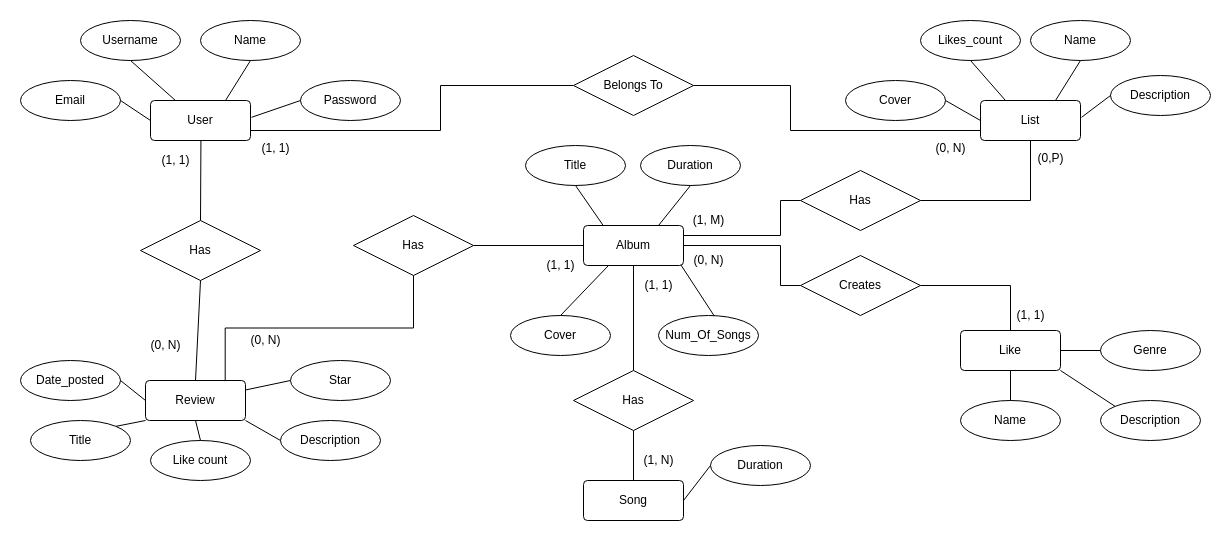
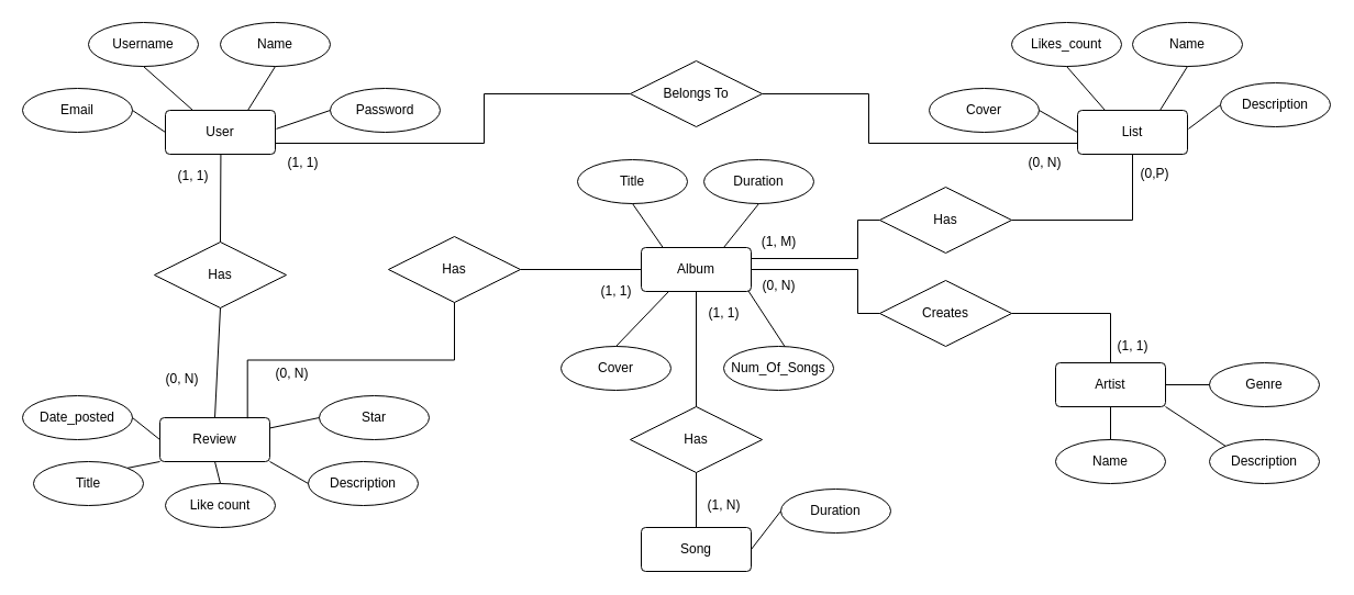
  <mxCell id="0" />
  <mxCell id="1" parent="0" />
  <mxCell id="2" value="(0, N)" style="text;html=1;align=center;verticalAlign=middle;resizable=0;points=[];autosize=1;strokeColor=none;fillColor=none;" parent="1" vertex="1"><mxGeometry x="140" y="330" width="50" height="30" as="geometry" /></mxCell>
  <mxCell id="3" value="User" style="rounded=1;arcSize=10;whiteSpace=wrap;html=1;align=center;" parent="1" vertex="1"><mxGeometry x="150" y="100" width="100" height="40" as="geometry" /></mxCell>
  <mxCell id="4" value="Email" style="ellipse;whiteSpace=wrap;html=1;align=center;" parent="1" vertex="1"><mxGeometry x="20" y="80" width="100" height="40" as="geometry" /></mxCell>
  <mxCell id="5" value="Name" style="ellipse;whiteSpace=wrap;html=1;align=center;" parent="1" vertex="1"><mxGeometry y="20" width="100" height="40" as="geometry" x="200" /></mxCell>
  <mxCell id="6" value="Review" style="rounded=1;arcSize=10;whiteSpace=wrap;html=1;align=center;" parent="1" vertex="1"><mxGeometry x="145" y="380" width="100" height="40" as="geometry" /></mxCell>
  <mxCell id="7" value="Star" style="ellipse;whiteSpace=wrap;html=1;align=center;" parent="1" vertex="1"><mxGeometry x="290" y="360" width="100" height="40" as="geometry" /></mxCell>
  <mxCell id="8" value="Date_posted" style="ellipse;whiteSpace=wrap;html=1;align=center;" parent="1" vertex="1"><mxGeometry x="20" y="360" width="100" height="40" as="geometry" /></mxCell>
  <mxCell id="9" value="Genre" style="ellipse;whiteSpace=wrap;html=1;align=center;" parent="1" vertex="1"><mxGeometry x="1100" y="330" width="100" height="40" as="geometry" /></mxCell>
  <mxCell id="10" value="Like count" style="ellipse;whiteSpace=wrap;html=1;align=center;" parent="1" vertex="1"><mxGeometry x="150" y="440" width="100" height="40" as="geometry" /></mxCell>
  <mxCell id="11" value="Name" style="ellipse;whiteSpace=wrap;html=1;align=center;" parent="1" vertex="1"><mxGeometry x="960" y="400" width="100" height="40" as="geometry" /></mxCell>
  <mxCell id="12" value="Description" style="ellipse;whiteSpace=wrap;html=1;align=center;" parent="1" vertex="1"><mxGeometry x="1100" y="400" width="100" height="40" as="geometry" /></mxCell>
  <mxCell id="13" value="Title" style="ellipse;whiteSpace=wrap;html=1;align=center;" parent="1" vertex="1"><mxGeometry x="30" y="420" width="100" height="40" as="geometry" /></mxCell>
  <mxCell id="14" value="Description" style="ellipse;whiteSpace=wrap;html=1;align=center;" parent="1" vertex="1"><mxGeometry x="280" y="420" width="100" height="40" as="geometry" /></mxCell>
  <mxCell id="15" value="Username" style="ellipse;whiteSpace=wrap;html=1;align=center;" parent="1" vertex="1"><mxGeometry x="80" y="20" width="100" height="40" as="geometry" /></mxCell>
  <mxCell id="16" value="Password" style="ellipse;whiteSpace=wrap;html=1;align=center;" parent="1" vertex="1"><mxGeometry x="300" y="80" width="100" height="40" as="geometry" /></mxCell>
  <mxCell id="17" value="Has" style="shape=rhombus;perimeter=rhombusPerimeter;whiteSpace=wrap;html=1;align=center;" parent="1" vertex="1"><mxGeometry x="573" y="370" width="120" height="60" as="geometry" /></mxCell>
  <mxCell id="18" value="Album" style="rounded=1;arcSize=10;whiteSpace=wrap;html=1;align=center;" parent="1" vertex="1"><mxGeometry x="583" y="225" width="100" height="40" as="geometry" /></mxCell>
- <mxCell id="19" value="Like" style="rounded=1;arcSize=10;whiteSpace=wrap;html=1;align=center;" parent="1" vertex="1"><mxGeometry x="960" y="330" width="100" height="40" as="geometry" /></mxCell>
+ <mxCell id="19" value="Artist" style="rounded=1;arcSize=10;whiteSpace=wrap;html=1;align=center;" parent="1" vertex="1"><mxGeometry x="960" y="330" width="100" height="40" as="geometry" /></mxCell>
  <mxCell id="20" value="Song" style="rounded=1;arcSize=10;whiteSpace=wrap;html=1;align=center;" parent="1" vertex="1"><mxGeometry x="583" y="480" width="100" height="40" as="geometry" /></mxCell>
  <mxCell id="21" value="Duration" style="ellipse;whiteSpace=wrap;html=1;align=center;" parent="1" vertex="1"><mxGeometry x="640" y="145" width="100" height="40" as="geometry" /></mxCell>
  <mxCell id="22" value="Cover" style="ellipse;whiteSpace=wrap;html=1;align=center;" parent="1" vertex="1"><mxGeometry x="510" y="315" width="100" height="40" as="geometry" /></mxCell>
  <mxCell id="23" value="Title" style="ellipse;whiteSpace=wrap;html=1;align=center;" parent="1" vertex="1"><mxGeometry x="525" y="145" width="100" height="40" as="geometry" /></mxCell>
  <mxCell id="24" value="" style="endArrow=none;html=1;rounded=0;entryX=0.5;entryY=1;entryDx=0;entryDy=0;exitX=0.75;exitY=0;exitDx=0;exitDy=0;" parent="1" source="3" target="5" edge="1"><mxGeometry width="50" height="50" relative="1" as="geometry"><mxPoint x="190" y="110" as="sourcePoint" /><mxPoint x="240" y="60" as="targetPoint" /><Array as="points" /></mxGeometry></mxCell>
  <mxCell id="25" value="" style="endArrow=none;html=1;rounded=0;exitX=0.25;exitY=0;exitDx=0;exitDy=0;entryX=0.5;entryY=1;entryDx=0;entryDy=0;" parent="1" source="3" target="15" edge="1"><mxGeometry width="50" height="50" relative="1" as="geometry"><mxPoint x="90" y="110" as="sourcePoint" /><mxPoint x="140" y="60" as="targetPoint" /></mxGeometry></mxCell>
  <mxCell id="26" value="" style="endArrow=none;html=1;rounded=0;entryX=0;entryY=0.5;entryDx=0;entryDy=0;exitX=1;exitY=0.5;exitDx=0;exitDy=0;" parent="1" source="4" target="3" edge="1"><mxGeometry width="50" height="50" relative="1" as="geometry"><mxPoint x="75" y="170" as="sourcePoint" /><mxPoint x="125" y="120" as="targetPoint" /></mxGeometry></mxCell>
  <mxCell id="27" value="" style="endArrow=none;html=1;rounded=0;entryX=0;entryY=0.5;entryDx=0;entryDy=0;exitX=1.01;exitY=0.421;exitDx=0;exitDy=0;exitPerimeter=0;" parent="1" source="3" target="16" edge="1"><mxGeometry width="50" height="50" relative="1" as="geometry"><mxPoint x="240" y="160" as="sourcePoint" /><mxPoint x="290" y="110" as="targetPoint" /></mxGeometry></mxCell>
  <mxCell id="28" value="" style="endArrow=none;html=1;rounded=0;entryX=0.5;entryY=1;entryDx=0;entryDy=0;exitX=0.5;exitY=0;exitDx=0;exitDy=0;" parent="1" source="10" target="6" edge="1"><mxGeometry width="50" height="50" relative="1" as="geometry"><mxPoint x="110" y="510" as="sourcePoint" /><mxPoint x="160" y="460" as="targetPoint" /></mxGeometry></mxCell>
  <mxCell id="29" value="" style="endArrow=none;html=1;rounded=0;entryX=0;entryY=1;entryDx=0;entryDy=0;exitX=1;exitY=0;exitDx=0;exitDy=0;" parent="1" source="13" target="6" edge="1"><mxGeometry width="50" height="50" relative="1" as="geometry"><mxPoint x="95" y="450" as="sourcePoint" /><mxPoint x="145" y="400" as="targetPoint" /></mxGeometry></mxCell>
  <mxCell id="30" value="" style="endArrow=none;html=1;rounded=0;exitX=1;exitY=0.5;exitDx=0;exitDy=0;entryX=0;entryY=0.5;entryDx=0;entryDy=0;" parent="1" source="8" target="6" edge="1"><mxGeometry width="50" height="50" relative="1" as="geometry"><mxPoint x="160" y="310" as="sourcePoint" /><mxPoint x="210" y="260" as="targetPoint" /></mxGeometry></mxCell>
  <mxCell id="31" value="" style="endArrow=none;html=1;rounded=0;entryX=0;entryY=0.5;entryDx=0;entryDy=0;" parent="1" source="6" target="7" edge="1"><mxGeometry width="50" height="50" relative="1" as="geometry"><mxPoint x="210" y="360" as="sourcePoint" /><mxPoint x="260" y="310" as="targetPoint" /></mxGeometry></mxCell>
  <mxCell id="32" value="" style="endArrow=none;html=1;rounded=0;entryX=0;entryY=0.5;entryDx=0;entryDy=0;exitX=1;exitY=1;exitDx=0;exitDy=0;" parent="1" source="6" target="14" edge="1"><mxGeometry width="50" height="50" relative="1" as="geometry"><mxPoint x="220" y="450" as="sourcePoint" /><mxPoint x="270" y="400" as="targetPoint" /></mxGeometry></mxCell>
  <mxCell id="33" value="" style="endArrow=none;html=1;rounded=0;exitX=0.195;exitY=-0.008;exitDx=0;exitDy=0;entryX=0.5;entryY=1;entryDx=0;entryDy=0;exitPerimeter=0;" parent="1" source="18" target="23" edge="1"><mxGeometry width="50" height="50" relative="1" as="geometry"><mxPoint x="578" y="225" as="sourcePoint" /><mxPoint x="638" y="185" as="targetPoint" /></mxGeometry></mxCell>
  <mxCell id="34" value="" style="endArrow=none;html=1;rounded=0;exitX=0.75;exitY=0;exitDx=0;exitDy=0;entryX=0.5;entryY=1;entryDx=0;entryDy=0;" parent="1" source="18" target="21" edge="1"><mxGeometry width="50" height="50" relative="1" as="geometry"><mxPoint x="638" y="255" as="sourcePoint" /><mxPoint x="688" y="205" as="targetPoint" /></mxGeometry></mxCell>
  <mxCell id="35" value="" style="endArrow=none;html=1;rounded=0;entryX=0.25;entryY=1;entryDx=0;entryDy=0;exitX=0.5;exitY=0;exitDx=0;exitDy=0;" parent="1" source="22" target="18" edge="1"><mxGeometry width="50" height="50" relative="1" as="geometry"><mxPoint x="478" y="270" as="sourcePoint" /><mxPoint x="528" y="220" as="targetPoint" /></mxGeometry></mxCell>
  <mxCell id="36" value="Has" style="shape=rhombus;perimeter=rhombusPerimeter;whiteSpace=wrap;html=1;align=center;" parent="1" vertex="1"><mxGeometry x="140" y="220" width="120" height="60" as="geometry" /></mxCell>
  <mxCell id="37" value="" style="endArrow=none;html=1;rounded=0;exitX=0.5;exitY=0;exitDx=0;exitDy=0;" parent="1" source="6" edge="1"><mxGeometry width="50" height="50" relative="1" as="geometry"><mxPoint x="150" y="330" as="sourcePoint" /><mxPoint y="280" as="targetPoint" x="200" /></mxGeometry></mxCell>
  <mxCell id="38" value="" style="endArrow=none;html=1;rounded=0;" parent="1" edge="1"><mxGeometry width="50" height="50" relative="1" as="geometry"><mxPoint y="220" as="sourcePoint" x="200" /><mxPoint x="200.43" y="140" as="targetPoint" /></mxGeometry></mxCell>
  <mxCell id="39" value="" style="endArrow=none;html=1;rounded=0;entryX=0.5;entryY=0;entryDx=0;entryDy=0;exitX=0.5;exitY=1;exitDx=0;exitDy=0;" parent="1" source="18" target="17" edge="1"><mxGeometry width="50" height="50" relative="1" as="geometry"><mxPoint x="753" y="530" as="sourcePoint" /><mxPoint x="673" y="520" as="targetPoint" /></mxGeometry></mxCell>
  <mxCell id="40" value="" style="endArrow=none;html=1;rounded=0;entryX=0.5;entryY=0;entryDx=0;entryDy=0;exitX=0.5;exitY=1;exitDx=0;exitDy=0;" parent="1" source="17" target="20" edge="1"><mxGeometry width="50" height="50" relative="1" as="geometry"><mxPoint x="568" y="490" as="sourcePoint" /><mxPoint x="503" y="450" as="targetPoint" /></mxGeometry></mxCell>
  <mxCell id="41" value="" style="endArrow=none;html=1;rounded=0;exitX=0;exitY=0;exitDx=0;exitDy=0;entryX=1;entryY=1;entryDx=0;entryDy=0;" parent="1" source="12" target="19" edge="1"><mxGeometry width="50" height="50" relative="1" as="geometry"><mxPoint x="1122.5" y="405" as="sourcePoint" /><mxPoint x="1060" y="375" as="targetPoint" /></mxGeometry></mxCell>
  <mxCell id="42" value="" style="endArrow=none;html=1;rounded=0;exitX=0.5;exitY=0;exitDx=0;exitDy=0;entryX=0.5;entryY=1;entryDx=0;entryDy=0;" parent="1" source="11" target="19" edge="1"><mxGeometry width="50" height="50" relative="1" as="geometry"><mxPoint x="985" y="445" as="sourcePoint" /><mxPoint x="920" y="405" as="targetPoint" /></mxGeometry></mxCell>
  <mxCell id="43" value="" style="endArrow=none;html=1;rounded=0;exitX=0;exitY=0.5;exitDx=0;exitDy=0;entryX=1;entryY=0.5;entryDx=0;entryDy=0;" parent="1" source="9" target="19" edge="1"><mxGeometry width="50" height="50" relative="1" as="geometry"><mxPoint x="1125" y="395" as="sourcePoint" /><mxPoint x="1060" y="355" as="targetPoint" /></mxGeometry></mxCell>
  <mxCell id="44" value="List" style="rounded=1;arcSize=10;whiteSpace=wrap;html=1;align=center;" parent="1" vertex="1"><mxGeometry x="980" y="100" width="100" height="40" as="geometry" /></mxCell>
  <mxCell id="45" value="Cover" style="ellipse;whiteSpace=wrap;html=1;align=center;" parent="1" vertex="1"><mxGeometry x="845" y="80" width="100" height="40" as="geometry" /></mxCell>
  <mxCell id="46" value="Name" style="ellipse;whiteSpace=wrap;html=1;align=center;" parent="1" vertex="1"><mxGeometry x="1030" y="20" width="100" height="40" as="geometry" /></mxCell>
  <mxCell id="47" value="Likes_count" style="ellipse;whiteSpace=wrap;html=1;align=center;" parent="1" vertex="1"><mxGeometry x="920" y="20" width="100" height="40" as="geometry" /></mxCell>
  <mxCell id="48" value="Description" style="ellipse;whiteSpace=wrap;html=1;align=center;" parent="1" vertex="1"><mxGeometry x="1110" y="75" width="100" height="40" as="geometry" /></mxCell>
  <mxCell id="49" value="" style="endArrow=none;html=1;rounded=0;entryX=0.5;entryY=1;entryDx=0;entryDy=0;exitX=0.75;exitY=0;exitDx=0;exitDy=0;" parent="1" source="44" target="46" edge="1"><mxGeometry width="50" height="50" relative="1" as="geometry"><mxPoint x="1020" y="110" as="sourcePoint" /><mxPoint x="1070" y="60" as="targetPoint" /><Array as="points" /></mxGeometry></mxCell>
  <mxCell id="50" value="" style="endArrow=none;html=1;rounded=0;exitX=0.25;exitY=0;exitDx=0;exitDy=0;entryX=0.5;entryY=1;entryDx=0;entryDy=0;" parent="1" source="44" target="47" edge="1"><mxGeometry width="50" height="50" relative="1" as="geometry"><mxPoint x="920" y="110" as="sourcePoint" /><mxPoint x="970" y="60" as="targetPoint" /></mxGeometry></mxCell>
  <mxCell id="51" value="" style="endArrow=none;html=1;rounded=0;entryX=0;entryY=0.5;entryDx=0;entryDy=0;exitX=1;exitY=0.5;exitDx=0;exitDy=0;" parent="1" source="45" target="44" edge="1"><mxGeometry width="50" height="50" relative="1" as="geometry"><mxPoint x="905" y="170" as="sourcePoint" /><mxPoint x="955" y="120" as="targetPoint" /></mxGeometry></mxCell>
  <mxCell id="52" value="" style="endArrow=none;html=1;rounded=0;entryX=0;entryY=0.5;entryDx=0;entryDy=0;exitX=1.01;exitY=0.421;exitDx=0;exitDy=0;exitPerimeter=0;" parent="1" source="44" target="48" edge="1"><mxGeometry width="50" height="50" relative="1" as="geometry"><mxPoint x="1070" y="160" as="sourcePoint" /><mxPoint x="1120" y="110" as="targetPoint" /></mxGeometry></mxCell>
  <mxCell id="53" value="Creates" style="shape=rhombus;perimeter=rhombusPerimeter;whiteSpace=wrap;html=1;align=center;" parent="1" vertex="1"><mxGeometry x="800" y="255" width="120" height="60" as="geometry" /></mxCell>
  <mxCell id="54" value="" style="endArrow=none;html=1;rounded=0;entryX=1;entryY=0.5;entryDx=0;entryDy=0;edgeStyle=orthogonalEdgeStyle;exitX=0.5;exitY=0;exitDx=0;exitDy=0;" parent="1" source="19" target="53" edge="1"><mxGeometry width="50" height="50" relative="1" as="geometry"><mxPoint x="957.5" y="350" as="sourcePoint" /><mxPoint x="865.5" y="270" as="targetPoint" /></mxGeometry></mxCell>
  <mxCell id="55" value="" style="endArrow=none;html=1;rounded=0;entryX=1;entryY=0.5;entryDx=0;entryDy=0;exitX=0;exitY=0.5;exitDx=0;exitDy=0;edgeStyle=orthogonalEdgeStyle;" parent="1" source="53" target="18" edge="1"><mxGeometry width="50" height="50" relative="1" as="geometry"><mxPoint x="838" y="205" as="sourcePoint" /><mxPoint x="838.43" y="125" as="targetPoint" /><Array as="points"><mxPoint x="780" y="285" /><mxPoint x="780" y="245" /></Array></mxGeometry></mxCell>
  <mxCell id="56" value="Has" style="shape=rhombus;perimeter=rhombusPerimeter;whiteSpace=wrap;html=1;align=center;" parent="1" vertex="1"><mxGeometry x="800" y="170" width="120" height="60" as="geometry" /></mxCell>
  <mxCell id="57" value="" style="endArrow=none;html=1;rounded=0;exitX=0.5;exitY=1;exitDx=0;exitDy=0;entryX=1;entryY=0.5;entryDx=0;entryDy=0;edgeStyle=orthogonalEdgeStyle;" parent="1" source="44" target="56" edge="1"><mxGeometry width="50" height="50" relative="1" as="geometry"><mxPoint x="938" y="50" as="sourcePoint" /><mxPoint x="940.5" y="110" as="targetPoint" /></mxGeometry></mxCell>
  <mxCell id="58" value="" style="endArrow=none;html=1;rounded=0;exitX=0;exitY=0.5;exitDx=0;exitDy=0;entryX=1;entryY=0.25;entryDx=0;entryDy=0;edgeStyle=orthogonalEdgeStyle;" parent="1" source="56" target="18" edge="1"><mxGeometry width="50" height="50" relative="1" as="geometry"><mxPoint x="913" y="45" as="sourcePoint" /><mxPoint x="758" y="85" as="targetPoint" /><Array as="points"><mxPoint x="780" y="200" /><mxPoint x="780" y="235" /></Array></mxGeometry></mxCell>
  <mxCell id="59" value="Has" style="shape=rhombus;perimeter=rhombusPerimeter;whiteSpace=wrap;html=1;align=center;" parent="1" vertex="1"><mxGeometry x="353" y="215" width="120" height="60" as="geometry" /></mxCell>
  <mxCell id="60" value="" style="endArrow=none;html=1;rounded=0;exitX=0;exitY=0.5;exitDx=0;exitDy=0;entryX=1;entryY=0.5;entryDx=0;entryDy=0;edgeStyle=orthogonalEdgeStyle;" parent="1" source="18" target="59" edge="1"><mxGeometry width="50" height="50" relative="1" as="geometry"><mxPoint x="493" y="240" as="sourcePoint" /><mxPoint x="413" y="225" as="targetPoint" /><Array as="points"><mxPoint x="473" y="245" /></Array></mxGeometry></mxCell>
  <mxCell id="61" value="" style="endArrow=none;html=1;rounded=0;exitX=0.5;exitY=1;exitDx=0;exitDy=0;edgeStyle=orthogonalEdgeStyle;entryX=0.797;entryY=0.017;entryDx=0;entryDy=0;entryPerimeter=0;" parent="1" source="59" target="6" edge="1"><mxGeometry width="50" height="50" relative="1" as="geometry"><mxPoint x="335" y="320" as="sourcePoint" /><mxPoint x="230" y="355" as="targetPoint" /></mxGeometry></mxCell>
  <mxCell id="62" value="(1, 1)" style="text;html=1;align=center;verticalAlign=middle;resizable=0;points=[];autosize=1;strokeColor=none;fillColor=none;" parent="1" vertex="1"><mxGeometry x="150" y="145" width="50" height="30" as="geometry" /></mxCell>
  <mxCell id="63" value="(0, N)" style="text;html=1;align=center;verticalAlign=middle;resizable=0;points=[];autosize=1;strokeColor=none;fillColor=none;" parent="1" vertex="1"><mxGeometry x="240" y="325" width="50" height="30" as="geometry" /></mxCell>
  <mxCell id="64" value="(1, 1)" style="text;html=1;align=center;verticalAlign=middle;resizable=0;points=[];autosize=1;strokeColor=none;fillColor=none;" parent="1" vertex="1"><mxGeometry x="535" y="250" width="50" height="30" as="geometry" /></mxCell>
  <mxCell id="65" value="(1, N)" style="text;html=1;align=center;verticalAlign=middle;resizable=0;points=[];autosize=1;strokeColor=none;fillColor=none;" parent="1" vertex="1"><mxGeometry x="633" y="445" width="50" height="30" as="geometry" /></mxCell>
  <mxCell id="66" value="Belongs To" style="shape=rhombus;perimeter=rhombusPerimeter;whiteSpace=wrap;html=1;align=center;" parent="1" vertex="1"><mxGeometry x="573" y="55" width="120" height="60" as="geometry" /></mxCell>
  <mxCell id="67" value="" style="endArrow=none;html=1;rounded=0;exitX=0;exitY=0.75;exitDx=0;exitDy=0;entryX=1;entryY=0.5;entryDx=0;entryDy=0;edgeStyle=orthogonalEdgeStyle;" parent="1" source="44" target="66" edge="1"><mxGeometry width="50" height="50" relative="1" as="geometry"><mxPoint x="813" y="25" as="sourcePoint" /><mxPoint x="703" y="85" as="targetPoint" /><Array as="points"><mxPoint x="790" y="130" /><mxPoint x="790" y="85" /></Array></mxGeometry></mxCell>
  <mxCell id="68" value="" style="endArrow=none;html=1;rounded=0;entryX=1;entryY=0.75;entryDx=0;entryDy=0;edgeStyle=orthogonalEdgeStyle;exitX=0;exitY=0.5;exitDx=0;exitDy=0;" parent="1" source="66" target="3" edge="1"><mxGeometry width="50" height="50" relative="1" as="geometry"><mxPoint x="570" y="85" as="sourcePoint" /><mxPoint x="250" y="130" as="targetPoint" /><Array as="points"><mxPoint x="440" y="85" /><mxPoint x="440" y="130" /></Array></mxGeometry></mxCell>
  <mxCell id="69" value="(1, 1)" style="text;html=1;align=center;verticalAlign=middle;resizable=0;points=[];autosize=1;strokeColor=none;fillColor=none;" parent="1" vertex="1"><mxGeometry x="633" y="270" width="50" height="30" as="geometry" /></mxCell>
  <mxCell id="70" value="(0, N)" style="text;html=1;align=center;verticalAlign=middle;resizable=0;points=[];autosize=1;strokeColor=none;fillColor=none;" parent="1" vertex="1"><mxGeometry x="925" y="133" width="50" height="30" as="geometry" /></mxCell>
  <mxCell id="71" value="(1, 1)" style="text;html=1;align=center;verticalAlign=middle;resizable=0;points=[];autosize=1;strokeColor=none;fillColor=none;" parent="1" vertex="1"><mxGeometry x="250" y="133" width="50" height="30" as="geometry" /></mxCell>
  <mxCell id="72" value="(1, 1)" style="text;html=1;align=center;verticalAlign=middle;resizable=0;points=[];autosize=1;strokeColor=none;fillColor=none;" parent="1" vertex="1"><mxGeometry x="1005" y="300" width="50" height="30" as="geometry" /></mxCell>
  <mxCell id="73" value="(0, N)" style="text;html=1;align=center;verticalAlign=middle;resizable=0;points=[];autosize=1;strokeColor=none;fillColor=none;" parent="1" vertex="1"><mxGeometry x="683" y="245" width="50" height="30" as="geometry" /></mxCell>
  <mxCell id="74" value="(0,P)" style="text;html=1;align=center;verticalAlign=middle;resizable=0;points=[];autosize=1;strokeColor=none;fillColor=none;" parent="1" vertex="1"><mxGeometry x="1025" y="143" width="50" height="30" as="geometry" /></mxCell>
  <mxCell id="75" value="(1, M)" style="text;html=1;align=center;verticalAlign=middle;resizable=0;points=[];autosize=1;strokeColor=none;fillColor=none;" parent="1" vertex="1"><mxGeometry x="683" y="205" width="50" height="30" as="geometry" /></mxCell>
  <mxCell id="76" value="Duration" style="ellipse;whiteSpace=wrap;html=1;align=center;" parent="1" vertex="1"><mxGeometry x="710" y="445" width="100" height="40" as="geometry" /></mxCell>
  <mxCell id="77" value="" style="endArrow=none;html=1;rounded=0;entryX=0;entryY=0.5;entryDx=0;entryDy=0;exitX=1;exitY=0.5;exitDx=0;exitDy=0;" parent="1" source="20" target="76" edge="1"><mxGeometry width="50" height="50" relative="1" as="geometry"><mxPoint x="770" y="367.5" as="sourcePoint" /><mxPoint x="770" y="472.5" as="targetPoint" /></mxGeometry></mxCell>
  <mxCell id="78" value="" style="endArrow=none;html=1;rounded=0;exitX=-0.052;exitY=0.647;exitDx=0;exitDy=0;exitPerimeter=0;" parent="1" source="73" edge="1"><mxGeometry width="50" height="50" relative="1" as="geometry"><mxPoint x="708" y="340" as="sourcePoint" /><mxPoint x="720" y="325" as="targetPoint" /></mxGeometry></mxCell>
  <mxCell id="79" value="Num_Of_Songs" style="ellipse;whiteSpace=wrap;html=1;align=center;" parent="1" vertex="1"><mxGeometry x="658" y="315" width="100" height="40" as="geometry" /></mxCell>
